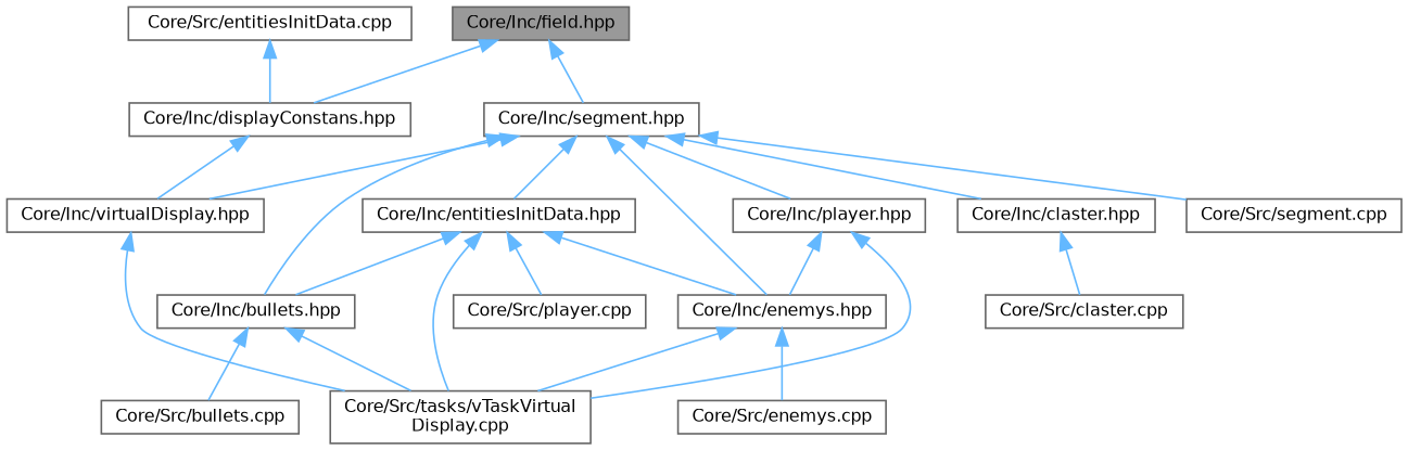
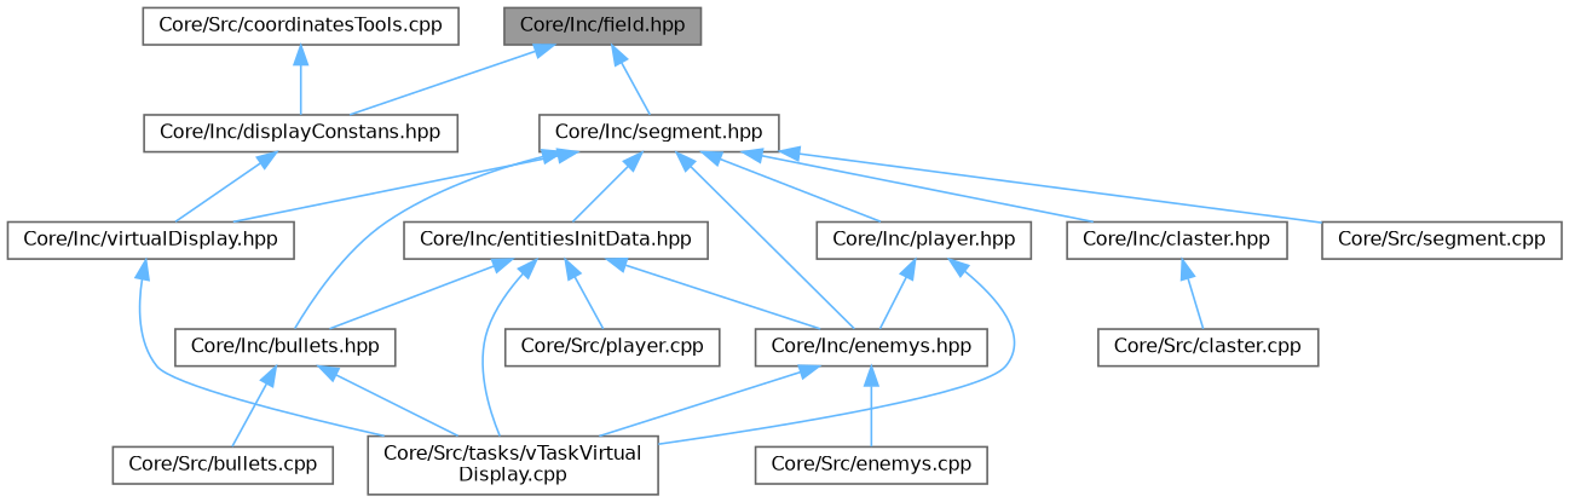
  digraph {
    node [color=grey40 fillcolor=white fontname=Helvetica fontsize=10 shape=box style=filled]
    edge [color=steelblue1 dir=back fontname=Helvetica fontsize=10 labelfontname=Helvetica labelfontsize=10 style=solid]
    n1 [color=gray40 fillcolor=grey60 fontcolor=black height=0.2 label="Core/Inc/field.hpp" width=0.4]
    n2 [height=0.2 label="Core/Inc/displayConstans.hpp" width=0.4]
    n3 [height=0.2 label="Core/Inc/segment.hpp" width=0.4]
    n4 [height=0.2 label="Core/Inc/virtualDisplay.hpp" width=0.4]
    n5 [height=0.2 label="Core/Inc/bullets.hpp" width=0.4]
    n6 [height=0.2 label="Core/Inc/claster.hpp" width=0.4]
    n7 [height=0.2 label="Core/Inc/enemys.hpp" width=0.4]
    n8 [height=0.2 label="Core/Inc/entitiesInitData.hpp" width=0.4]
    n9 [height=0.2 label="Core/Inc/player.hpp" width=0.4]
    n10 [height=0.2 label="Core/Src/segment.cpp" width=0.4]
    n11 [height=0.2 label="Core/Src/tasks/vTaskVirtual\lDisplay.cpp" width=0.4]
-   n12 [height=0.2 label="Core/Src/entitiesInitData.cpp" width=0.4]
+   n12 [height=0.2 label="Core/Src/coordinatesTools.cpp" width=0.4]
    n13 [height=0.2 label="Core/Src/bullets.cpp" width=0.4]
    n14 [height=0.2 label="Core/Src/claster.cpp" width=0.4]
    n15 [height=0.2 label="Core/Src/enemys.cpp" width=0.4]
    n16 [height=0.2 label="Core/Src/player.cpp" width=0.4]
    n1 -> n2
    n1 -> n3
    n2 -> n4
    n3 -> n4
    n3 -> n5
    n3 -> n6
    n3 -> n7
    n3 -> n8
    n3 -> n9
    n3 -> n10
    n4 -> n11
    n5 -> n11
    n5 -> n13
    n6 -> n14
    n7 -> n11
    n7 -> n15
    n8 -> n5
    n8 -> n7
    n8 -> n11
    n8 -> n16
    n9 -> n7
    n9 -> n11
    n12 -> n2
  }
